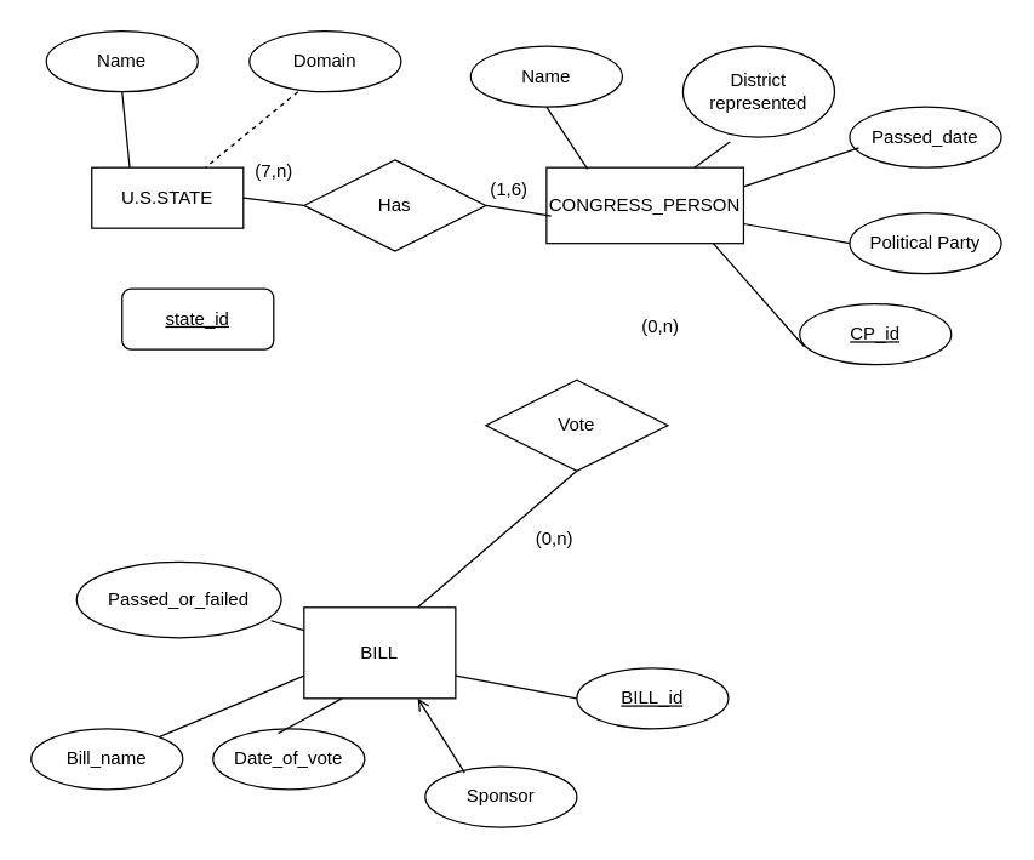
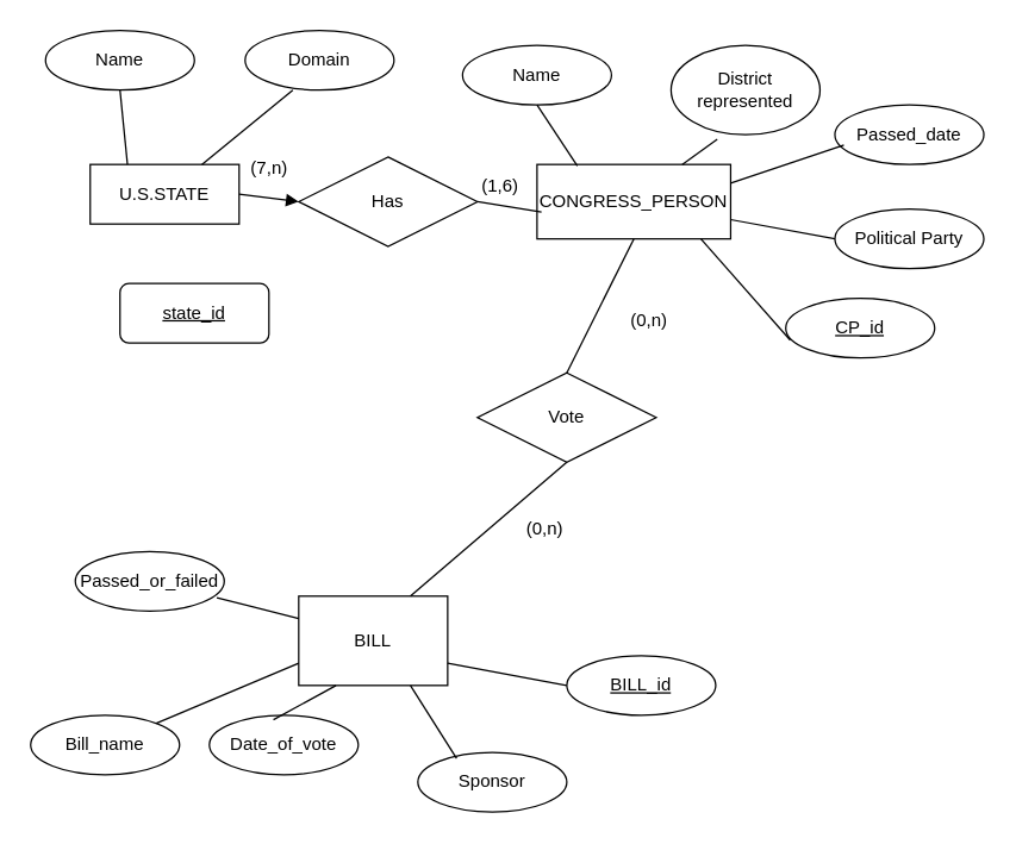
  <mxCell id="0" />
  <mxCell id="1" parent="0" />
  <mxCell id="2" value="U.S.STATE" style="whiteSpace=wrap;html=1;align=center;" vertex="1" parent="1"><mxGeometry x="60" y="110" width="100" height="40" as="geometry" /></mxCell>
  <mxCell id="3" value="CONGRESS_PERSON" style="whiteSpace=wrap;html=1;align=center;" vertex="1" parent="1"><mxGeometry x="360" y="110" width="130" height="50" as="geometry" /></mxCell>
  <mxCell id="4" value="Name" style="ellipse;whiteSpace=wrap;html=1;align=center;" vertex="1" parent="1"><mxGeometry x="30" y="20" width="100" height="40" as="geometry" /></mxCell>
  <mxCell id="5" value="Domain" style="ellipse;whiteSpace=wrap;html=1;align=center;" vertex="1" parent="1"><mxGeometry x="164" y="20" width="100" height="40" as="geometry" /></mxCell>
  <mxCell id="6" value="" style="endArrow=none;html=1;rounded=0;exitX=0.5;exitY=1;exitDx=0;exitDy=0;entryX=0.25;entryY=0;entryDx=0;entryDy=0;" edge="1" parent="1" source="4" target="2"><mxGeometry relative="1" as="geometry"><mxPoint x="210" y="330" as="sourcePoint" /><mxPoint x="370" y="330" as="targetPoint" /></mxGeometry></mxCell>
- <mxCell id="7" value="" style="endArrow=none;html=1;rounded=0;exitX=0.32;exitY=1;exitDx=0;exitDy=0;exitPerimeter=0;entryX=0.75;entryY=0;entryDx=0;entryDy=0;dashed=1;" edge="1" parent="1" source="5" target="2"><mxGeometry relative="1" as="geometry"><mxPoint x="210" y="330" as="sourcePoint" /><mxPoint x="370" y="330" as="targetPoint" /></mxGeometry></mxCell>
+ <mxCell id="7" value="" style="endArrow=none;html=1;rounded=0;exitX=0.32;exitY=1;exitDx=0;exitDy=0;exitPerimeter=0;entryX=0.75;entryY=0;entryDx=0;entryDy=0;" edge="1" parent="1" source="5" target="2"><mxGeometry relative="1" as="geometry"><mxPoint x="210" y="330" as="sourcePoint" /><mxPoint x="370" y="330" as="targetPoint" /></mxGeometry></mxCell>
  <mxCell id="8" value="Name" style="ellipse;whiteSpace=wrap;html=1;align=center;" vertex="1" parent="1"><mxGeometry x="310" y="30" width="100" height="40" as="geometry" /></mxCell>
  <mxCell id="9" value="District represented" style="ellipse;whiteSpace=wrap;html=1;align=center;" vertex="1" parent="1"><mxGeometry x="450" y="30" width="100" height="60" as="geometry" /></mxCell>
  <mxCell id="10" value="" style="endArrow=none;html=1;rounded=0;exitX=0.5;exitY=1;exitDx=0;exitDy=0;entryX=0.208;entryY=0.02;entryDx=0;entryDy=0;entryPerimeter=0;" edge="1" parent="1" source="8" target="3"><mxGeometry relative="1" as="geometry"><mxPoint x="206" y="70" as="sourcePoint" /><mxPoint x="145" y="120" as="targetPoint" /></mxGeometry></mxCell>
  <mxCell id="11" value="" style="endArrow=none;html=1;rounded=0;exitX=0.31;exitY=1.05;exitDx=0;exitDy=0;entryX=0.75;entryY=0;entryDx=0;entryDy=0;exitPerimeter=0;" edge="1" parent="1" source="9" target="3"><mxGeometry relative="1" as="geometry"><mxPoint x="370" y="80" as="sourcePoint" /><mxPoint x="377" y="161" as="targetPoint" /></mxGeometry></mxCell>
  <mxCell id="12" value="Passed_date" style="ellipse;whiteSpace=wrap;html=1;align=center;" vertex="1" parent="1"><mxGeometry x="560" y="70" width="100" height="40" as="geometry" /></mxCell>
  <mxCell id="13" value="" style="endArrow=none;html=1;rounded=0;exitX=0.06;exitY=0.675;exitDx=0;exitDy=0;entryX=1;entryY=0.25;entryDx=0;entryDy=0;exitPerimeter=0;" edge="1" parent="1" source="12" target="3"><mxGeometry relative="1" as="geometry"><mxPoint x="491" y="82" as="sourcePoint" /><mxPoint x="458" y="140" as="targetPoint" /></mxGeometry></mxCell>
  <mxCell id="14" value="Political Party" style="ellipse;whiteSpace=wrap;html=1;align=center;" vertex="1" parent="1"><mxGeometry x="560" y="140" width="100" height="40" as="geometry" /></mxCell>
  <mxCell id="15" value="" style="endArrow=none;html=1;rounded=0;exitX=0;exitY=0.5;exitDx=0;exitDy=0;" edge="1" parent="1" source="14" target="3"><mxGeometry relative="1" as="geometry"><mxPoint x="576" y="107" as="sourcePoint" /><mxPoint x="490" y="153" as="targetPoint" /></mxGeometry></mxCell>
  <mxCell id="16" value="BILL" style="whiteSpace=wrap;html=1;align=center;" vertex="1" parent="1"><mxGeometry x="200" y="400" width="100" height="60" as="geometry" /></mxCell>
  <mxCell id="17" value="Bill_name" style="ellipse;whiteSpace=wrap;html=1;align=center;" vertex="1" parent="1"><mxGeometry x="20" y="480" width="100" height="40" as="geometry" /></mxCell>
  <mxCell id="18" value="Date_of_vote" style="ellipse;whiteSpace=wrap;html=1;align=center;" vertex="1" parent="1"><mxGeometry x="140" y="480" width="100" height="40" as="geometry" /></mxCell>
- <mxCell id="19" value="Passed_or_failed" style="ellipse;whiteSpace=wrap;html=1;align=center;" vertex="1" parent="1"><mxGeometry x="50" y="370" width="135" height="50" as="geometry" /></mxCell>
+ <mxCell id="19" value="Passed_or_failed" style="ellipse;whiteSpace=wrap;html=1;align=center;" vertex="1" parent="1"><mxGeometry x="50" y="370" width="100" height="40" as="geometry" /></mxCell>
  <mxCell id="20" value="Sponsor" style="ellipse;whiteSpace=wrap;html=1;align=center;" vertex="1" parent="1"><mxGeometry x="280" y="505" width="100" height="40" as="geometry" /></mxCell>
  <mxCell id="21" value="" style="endArrow=none;html=1;rounded=0;exitX=0.95;exitY=0.775;exitDx=0;exitDy=0;exitPerimeter=0;entryX=0;entryY=0.25;entryDx=0;entryDy=0;" edge="1" parent="1" source="19" target="16"><mxGeometry relative="1" as="geometry"><mxPoint x="280" y="330" as="sourcePoint" /><mxPoint x="440" y="330" as="targetPoint" /></mxGeometry></mxCell>
  <mxCell id="22" value="" style="endArrow=none;html=1;rounded=0;entryX=0;entryY=0.75;entryDx=0;entryDy=0;" edge="1" parent="1" source="17" target="16"><mxGeometry relative="1" as="geometry"><mxPoint x="155" y="411" as="sourcePoint" /><mxPoint x="220" y="410" as="targetPoint" /></mxGeometry></mxCell>
  <mxCell id="23" value="" style="endArrow=none;html=1;rounded=0;entryX=0.25;entryY=1;entryDx=0;entryDy=0;exitX=0.43;exitY=0.075;exitDx=0;exitDy=0;exitPerimeter=0;" edge="1" parent="1" source="18" target="16"><mxGeometry relative="1" as="geometry"><mxPoint x="109" y="494" as="sourcePoint" /><mxPoint x="220" y="430" as="targetPoint" /></mxGeometry></mxCell>
- <mxCell id="24" value="" style="endArrow=open;html=1;rounded=0;entryX=0.75;entryY=1;entryDx=0;entryDy=0;exitX=0.26;exitY=0.1;exitDx=0;exitDy=0;exitPerimeter=0;" edge="1" parent="1" source="20" target="16"><mxGeometry relative="1" as="geometry"><mxPoint x="119" y="504" as="sourcePoint" /><mxPoint x="230" y="440" as="targetPoint" /></mxGeometry></mxCell>
+ <mxCell id="24" value="" style="endArrow=none;html=1;rounded=0;entryX=0.75;entryY=1;entryDx=0;entryDy=0;exitX=0.26;exitY=0.1;exitDx=0;exitDy=0;exitPerimeter=0;" edge="1" parent="1" source="20" target="16"><mxGeometry relative="1" as="geometry"><mxPoint x="119" y="504" as="sourcePoint" /><mxPoint x="230" y="440" as="targetPoint" /></mxGeometry></mxCell>
  <mxCell id="25" value="Has" style="shape=rhombus;perimeter=rhombusPerimeter;whiteSpace=wrap;html=1;align=center;" vertex="1" parent="1"><mxGeometry x="200" y="105" width="120" height="60" as="geometry" /></mxCell>
- <mxCell id="26" value="" style="endArrow=none;html=1;rounded=0;exitX=1;exitY=0.5;exitDx=0;exitDy=0;entryX=0;entryY=0.5;entryDx=0;entryDy=0;" edge="1" parent="1" source="2" target="25"><mxGeometry relative="1" as="geometry"><mxPoint x="280" y="330" as="sourcePoint" /><mxPoint x="440" y="330" as="targetPoint" /></mxGeometry></mxCell>
+ <mxCell id="26" value="" style="endArrow=block;html=1;rounded=0;exitX=1;exitY=0.5;exitDx=0;exitDy=0;entryX=0;entryY=0.5;entryDx=0;entryDy=0;" edge="1" parent="1" source="2" target="25"><mxGeometry relative="1" as="geometry"><mxPoint x="280" y="330" as="sourcePoint" /><mxPoint x="440" y="330" as="targetPoint" /></mxGeometry></mxCell>
  <mxCell id="27" value="" style="endArrow=none;html=1;rounded=0;exitX=1;exitY=0.5;exitDx=0;exitDy=0;entryX=0.023;entryY=0.64;entryDx=0;entryDy=0;entryPerimeter=0;" edge="1" parent="1" source="25" target="3"><mxGeometry relative="1" as="geometry"><mxPoint x="170" y="140" as="sourcePoint" /><mxPoint x="210" y="150" as="targetPoint" /></mxGeometry></mxCell>
  <mxCell id="28" value="Vote" style="shape=rhombus;perimeter=rhombusPerimeter;whiteSpace=wrap;html=1;align=center;" vertex="1" parent="1"><mxGeometry x="320" y="250" width="120" height="60" as="geometry" /></mxCell>
+ <mxCell id="29" value="" style="endArrow=none;html=1;rounded=0;exitX=0.5;exitY=1;exitDx=0;exitDy=0;entryX=0.5;entryY=0;entryDx=0;entryDy=0;" edge="1" parent="1" source="3" target="28"><mxGeometry relative="1" as="geometry"><mxPoint x="330" y="145" as="sourcePoint" /><mxPoint x="373" y="152" as="targetPoint" /></mxGeometry></mxCell>
  <mxCell id="30" value="" style="endArrow=none;html=1;rounded=0;exitX=0.5;exitY=1;exitDx=0;exitDy=0;entryX=0.75;entryY=0;entryDx=0;entryDy=0;" edge="1" parent="1" source="28" target="16"><mxGeometry relative="1" as="geometry"><mxPoint x="435" y="170" as="sourcePoint" /><mxPoint x="440" y="280" as="targetPoint" /></mxGeometry></mxCell>
  <mxCell id="31" value="(7,n)" style="text;html=1;align=center;verticalAlign=middle;resizable=0;points=[];autosize=1;strokeColor=none;fillColor=none;" vertex="1" parent="1"><mxGeometry x="155" y="98" width="50" height="30" as="geometry" /></mxCell>
  <mxCell id="32" value="(1,6)" style="text;html=1;align=center;verticalAlign=middle;resizable=0;points=[];autosize=1;strokeColor=none;fillColor=none;" vertex="1" parent="1"><mxGeometry x="310" y="110" width="50" height="30" as="geometry" /></mxCell>
  <mxCell id="33" value="(0,n)" style="text;html=1;align=center;verticalAlign=middle;resizable=0;points=[];autosize=1;strokeColor=none;fillColor=none;" vertex="1" parent="1"><mxGeometry x="410" y="200" width="50" height="30" as="geometry" /></mxCell>
  <mxCell id="34" value="(0,n)" style="text;html=1;align=center;verticalAlign=middle;resizable=0;points=[];autosize=1;strokeColor=none;fillColor=none;" vertex="1" parent="1"><mxGeometry x="340" y="340" width="50" height="30" as="geometry" /></mxCell>
  <mxCell id="35" value="state_id" style="whiteSpace=wrap;html=1;align=center;fontStyle=4;rounded=1;" vertex="1" parent="1"><mxGeometry x="80" y="190" width="100" height="40" as="geometry" /></mxCell>
  <mxCell id="36" value="CP_id" style="ellipse;whiteSpace=wrap;html=1;align=center;fontStyle=4;" vertex="1" parent="1"><mxGeometry x="527" y="200" width="100" height="40" as="geometry" /></mxCell>
  <mxCell id="37" value="" style="endArrow=none;html=1;rounded=0;exitX=0.846;exitY=1;exitDx=0;exitDy=0;exitPerimeter=0;entryX=0.03;entryY=0.7;entryDx=0;entryDy=0;entryPerimeter=0;" edge="1" parent="1" source="3" target="36"><mxGeometry relative="1" as="geometry"><mxPoint x="136" y="161" as="sourcePoint" /><mxPoint x="140" y="200" as="targetPoint" /></mxGeometry></mxCell>
  <mxCell id="38" value="&lt;u&gt;BILL_id&lt;/u&gt;" style="ellipse;whiteSpace=wrap;html=1;align=center;" vertex="1" parent="1"><mxGeometry x="380" y="440" width="100" height="40" as="geometry" /></mxCell>
  <mxCell id="39" value="" style="endArrow=none;html=1;rounded=0;entryX=1;entryY=0.75;entryDx=0;entryDy=0;exitX=0;exitY=0.5;exitDx=0;exitDy=0;" edge="1" parent="1" source="38" target="16"><mxGeometry relative="1" as="geometry"><mxPoint x="316" y="519" as="sourcePoint" /><mxPoint x="285" y="450" as="targetPoint" /></mxGeometry></mxCell>
